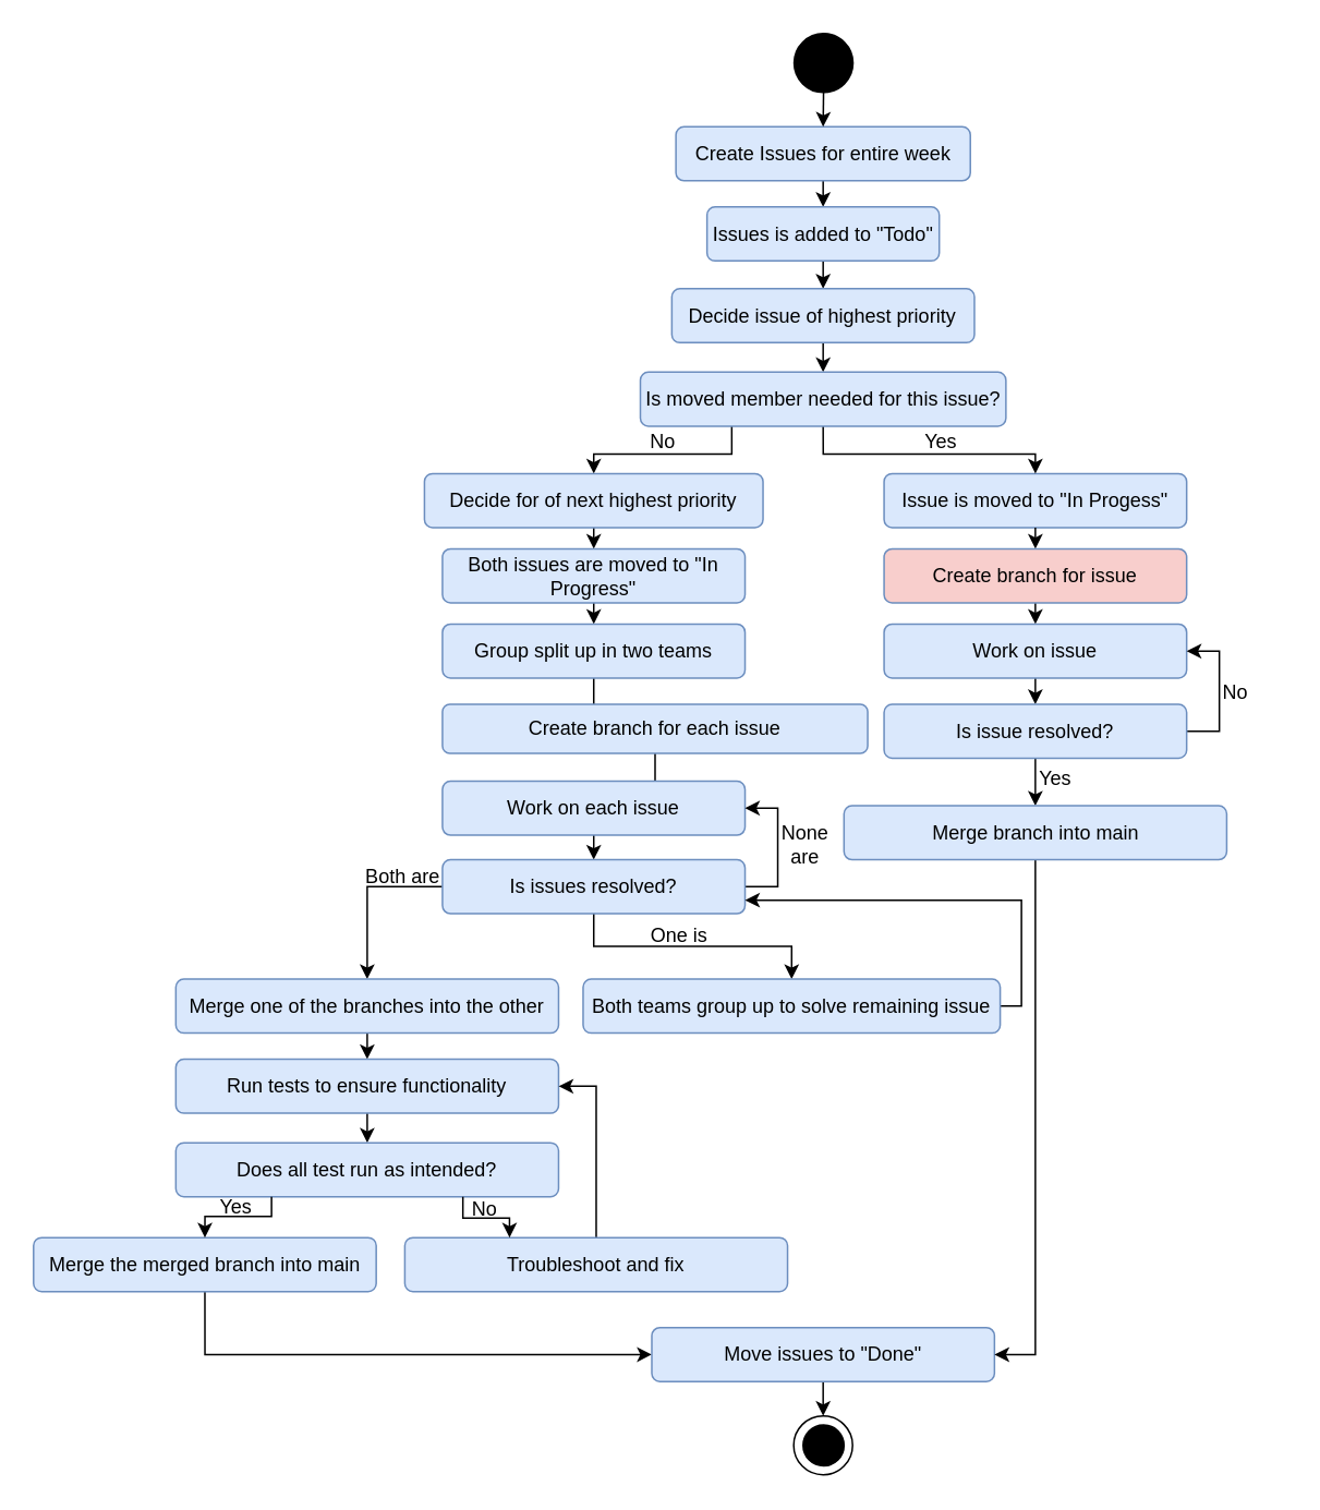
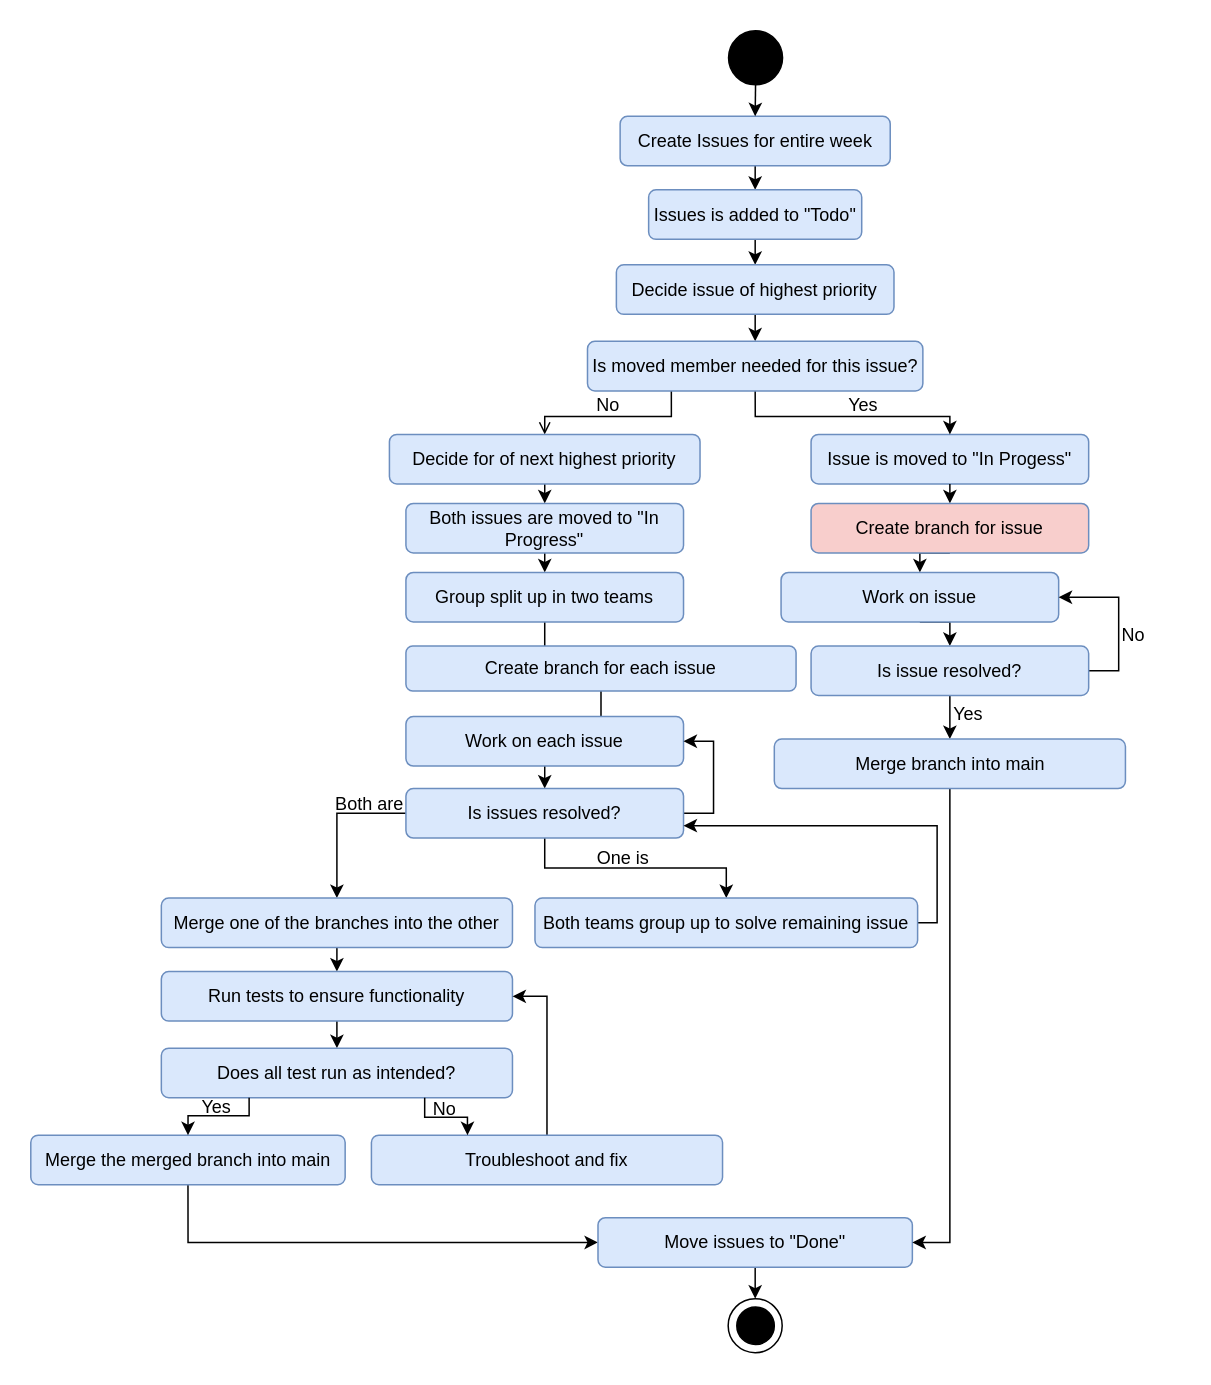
  <mxCell id="0" />
  <mxCell id="1" parent="0" />
  <mxCell id="2" style="edgeStyle=orthogonalEdgeStyle;rounded=0;orthogonalLoop=1;jettySize=auto;html=1;exitX=0.5;exitY=1;exitDx=0;exitDy=0;entryX=0.5;entryY=0;entryDx=0;entryDy=0;" parent="1" source="3" target="5" edge="1"><mxGeometry relative="1" as="geometry" /></mxCell>
  <mxCell id="3" value="Create Issues for entire week" style="rounded=1;whiteSpace=wrap;html=1;fillColor=#dae8fc;strokeColor=#6c8ebf;" parent="1" vertex="1"><mxGeometry x="412.75" y="77" width="180" height="33" as="geometry" /></mxCell>
  <mxCell id="4" style="edgeStyle=orthogonalEdgeStyle;rounded=0;orthogonalLoop=1;jettySize=auto;html=1;exitX=0.5;exitY=1;exitDx=0;exitDy=0;entryX=0.5;entryY=0;entryDx=0;entryDy=0;" parent="1" source="5" target="7" edge="1"><mxGeometry relative="1" as="geometry" /></mxCell>
  <mxCell id="5" value="Issues is added to &quot;Todo&quot;" style="rounded=1;whiteSpace=wrap;html=1;fillColor=#dae8fc;strokeColor=#6c8ebf;" parent="1" vertex="1"><mxGeometry x="431.75" y="126" width="142" height="33" as="geometry" /></mxCell>
  <mxCell id="6" style="edgeStyle=orthogonalEdgeStyle;rounded=0;orthogonalLoop=1;jettySize=auto;html=1;exitX=0.5;exitY=1;exitDx=0;exitDy=0;entryX=0.5;entryY=0;entryDx=0;entryDy=0;" parent="1" source="7" target="11" edge="1"><mxGeometry relative="1" as="geometry" /></mxCell>
  <mxCell id="7" value="Decide issue of highest priority" style="rounded=1;whiteSpace=wrap;html=1;fillColor=#dae8fc;strokeColor=#6c8ebf;" parent="1" vertex="1"><mxGeometry x="410.25" y="176" width="185" height="33" as="geometry" /></mxCell>
  <mxCell id="8" value="Issue is moved to &quot;In Progess&quot;" style="rounded=1;whiteSpace=wrap;html=1;fillColor=#dae8fc;strokeColor=#6c8ebf;" parent="1" vertex="1"><mxGeometry x="540" y="289" width="185" height="33" as="geometry" /></mxCell>
- <mxCell id="9" style="edgeStyle=orthogonalEdgeStyle;rounded=0;orthogonalLoop=1;jettySize=auto;html=1;exitX=0.25;exitY=1;exitDx=0;exitDy=0;entryX=0.5;entryY=0;entryDx=0;entryDy=0;" parent="1" source="11" target="13" edge="1"><mxGeometry relative="1" as="geometry"><Array as="points"><mxPoint x="447" y="277" /><mxPoint x="363" y="277" /><mxPoint x="363" y="289" /></Array></mxGeometry></mxCell>
+ <mxCell id="9" style="edgeStyle=orthogonalEdgeStyle;rounded=0;orthogonalLoop=1;jettySize=auto;html=1;exitX=0.25;exitY=1;exitDx=0;exitDy=0;entryX=0.5;entryY=0;entryDx=0;entryDy=0;endArrow=open;" parent="1" source="11" target="13" edge="1"><mxGeometry relative="1" as="geometry"><Array as="points"><mxPoint x="447" y="277" /><mxPoint x="363" y="277" /><mxPoint x="363" y="289" /></Array></mxGeometry></mxCell>
  <mxCell id="10" style="edgeStyle=orthogonalEdgeStyle;rounded=0;orthogonalLoop=1;jettySize=auto;html=1;exitX=0.5;exitY=1;exitDx=0;exitDy=0;entryX=0.5;entryY=0;entryDx=0;entryDy=0;" parent="1" source="11" target="8" edge="1"><mxGeometry relative="1" as="geometry"><Array as="points"><mxPoint x="503" y="277" /><mxPoint x="633" y="277" /></Array></mxGeometry></mxCell>
  <mxCell id="11" value="Is moved member needed for this issue?" style="rounded=1;whiteSpace=wrap;html=1;fillColor=#dae8fc;strokeColor=#6c8ebf;" parent="1" vertex="1"><mxGeometry x="391" y="227" width="223.5" height="33" as="geometry" /></mxCell>
  <mxCell id="12" style="edgeStyle=orthogonalEdgeStyle;rounded=0;orthogonalLoop=1;jettySize=auto;html=1;exitX=0.5;exitY=1;exitDx=0;exitDy=0;entryX=0.5;entryY=0;entryDx=0;entryDy=0;" parent="1" source="13" target="15" edge="1"><mxGeometry relative="1" as="geometry" /></mxCell>
  <mxCell id="13" value="Decide for of next highest priority" style="rounded=1;whiteSpace=wrap;html=1;fillColor=#dae8fc;strokeColor=#6c8ebf;" parent="1" vertex="1"><mxGeometry x="259" y="289" width="207" height="33" as="geometry" /></mxCell>
  <mxCell id="14" style="edgeStyle=orthogonalEdgeStyle;rounded=0;orthogonalLoop=1;jettySize=auto;html=1;exitX=0.5;exitY=1;exitDx=0;exitDy=0;entryX=0.5;entryY=0;entryDx=0;entryDy=0;" parent="1" source="15" target="17" edge="1"><mxGeometry relative="1" as="geometry" /></mxCell>
  <mxCell id="15" value="Both issues are moved to &quot;In Progress&quot;" style="rounded=1;whiteSpace=wrap;html=1;fillColor=#dae8fc;strokeColor=#6c8ebf;" parent="1" vertex="1"><mxGeometry x="270" y="335" width="185" height="33" as="geometry" /></mxCell>
  <mxCell id="16" style="edgeStyle=orthogonalEdgeStyle;rounded=0;orthogonalLoop=1;jettySize=auto;html=1;exitX=0.5;exitY=1;exitDx=0;exitDy=0;entryX=0.5;entryY=0;entryDx=0;entryDy=0;" parent="1" source="17" target="19" edge="1"><mxGeometry relative="1" as="geometry" /></mxCell>
  <mxCell id="17" value="Group split up in two teams" style="rounded=1;whiteSpace=wrap;html=1;fillColor=#dae8fc;strokeColor=#6c8ebf;" parent="1" vertex="1"><mxGeometry x="270" y="381" width="185" height="33" as="geometry" /></mxCell>
  <mxCell id="18" style="edgeStyle=orthogonalEdgeStyle;rounded=0;orthogonalLoop=1;jettySize=auto;html=1;exitX=0.5;exitY=1;exitDx=0;exitDy=0;entryX=0.5;entryY=0;entryDx=0;entryDy=0;" parent="1" source="19" target="21" edge="1"><mxGeometry relative="1" as="geometry" /></mxCell>
  <mxCell id="19" value="Create branch for each issue" style="rounded=1;whiteSpace=wrap;html=1;fillColor=#dae8fc;strokeColor=#6c8ebf;" parent="1" vertex="1"><mxGeometry x="270" y="430" width="260" height="30" as="geometry" /></mxCell>
  <mxCell id="20" style="edgeStyle=orthogonalEdgeStyle;rounded=0;orthogonalLoop=1;jettySize=auto;html=1;exitX=0.5;exitY=1;exitDx=0;exitDy=0;entryX=0.5;entryY=0;entryDx=0;entryDy=0;" parent="1" source="21" target="25" edge="1"><mxGeometry relative="1" as="geometry" /></mxCell>
  <mxCell id="21" value="Work on each issue" style="rounded=1;whiteSpace=wrap;html=1;fillColor=#dae8fc;strokeColor=#6c8ebf;" parent="1" vertex="1"><mxGeometry x="270" y="477" width="185" height="33" as="geometry" /></mxCell>
  <mxCell id="22" style="edgeStyle=orthogonalEdgeStyle;rounded=0;orthogonalLoop=1;jettySize=auto;html=1;exitX=0;exitY=0.5;exitDx=0;exitDy=0;entryX=0.5;entryY=0;entryDx=0;entryDy=0;" parent="1" source="25" target="27" edge="1"><mxGeometry relative="1" as="geometry" /></mxCell>
  <mxCell id="23" style="edgeStyle=orthogonalEdgeStyle;rounded=0;orthogonalLoop=1;jettySize=auto;html=1;exitX=0.5;exitY=1;exitDx=0;exitDy=0;entryX=0.5;entryY=0;entryDx=0;entryDy=0;" parent="1" source="25" target="43" edge="1"><mxGeometry relative="1" as="geometry"><mxPoint x="498.5" y="626" as="sourcePoint" /></mxGeometry></mxCell>
  <mxCell id="24" style="edgeStyle=orthogonalEdgeStyle;rounded=0;orthogonalLoop=1;jettySize=auto;html=1;exitX=1;exitY=0.5;exitDx=0;exitDy=0;entryX=1;entryY=0.5;entryDx=0;entryDy=0;" parent="1" source="25" target="21" edge="1"><mxGeometry relative="1" as="geometry" /></mxCell>
  <mxCell id="25" value="Is issues resolved?" style="rounded=1;whiteSpace=wrap;html=1;fillColor=#dae8fc;strokeColor=#6c8ebf;" parent="1" vertex="1"><mxGeometry x="270" y="525" width="185" height="33" as="geometry" /></mxCell>
  <mxCell id="26" style="edgeStyle=orthogonalEdgeStyle;rounded=0;orthogonalLoop=1;jettySize=auto;html=1;exitX=0.5;exitY=1;exitDx=0;exitDy=0;entryX=0.5;entryY=0;entryDx=0;entryDy=0;" parent="1" source="27" target="31" edge="1"><mxGeometry relative="1" as="geometry" /></mxCell>
  <mxCell id="27" value="Merge one of the branches into the other" style="rounded=1;whiteSpace=wrap;html=1;fillColor=#dae8fc;strokeColor=#6c8ebf;" parent="1" vertex="1"><mxGeometry x="107" y="598" width="234" height="33" as="geometry" /></mxCell>
  <mxCell id="28" style="edgeStyle=orthogonalEdgeStyle;rounded=0;orthogonalLoop=1;jettySize=auto;html=1;exitX=0.5;exitY=1;exitDx=0;exitDy=0;entryX=0;entryY=0.5;entryDx=0;entryDy=0;" parent="1" source="29" target="36" edge="1"><mxGeometry relative="1" as="geometry" /></mxCell>
  <mxCell id="29" value="Merge the merged branch into main" style="rounded=1;whiteSpace=wrap;html=1;fillColor=#dae8fc;strokeColor=#6c8ebf;" parent="1" vertex="1"><mxGeometry x="20" y="756" width="209.5" height="33" as="geometry" /></mxCell>
  <mxCell id="30" style="edgeStyle=orthogonalEdgeStyle;rounded=0;orthogonalLoop=1;jettySize=auto;html=1;exitX=0.5;exitY=1;exitDx=0;exitDy=0;entryX=0.5;entryY=0;entryDx=0;entryDy=0;" parent="1" source="31" target="32" edge="1"><mxGeometry relative="1" as="geometry" /></mxCell>
  <mxCell id="31" value="Run tests to ensure functionality" style="rounded=1;whiteSpace=wrap;html=1;fillColor=#dae8fc;strokeColor=#6c8ebf;" parent="1" vertex="1"><mxGeometry x="107" y="647" width="234" height="33" as="geometry" /></mxCell>
  <mxCell id="32" value="Does all test run as intended?" style="rounded=1;whiteSpace=wrap;html=1;fillColor=#dae8fc;strokeColor=#6c8ebf;" parent="1" vertex="1"><mxGeometry x="107" y="698" width="234" height="33" as="geometry" /></mxCell>
  <mxCell id="33" style="edgeStyle=orthogonalEdgeStyle;rounded=0;orthogonalLoop=1;jettySize=auto;html=1;exitX=0.5;exitY=0;exitDx=0;exitDy=0;entryX=1;entryY=0.5;entryDx=0;entryDy=0;" parent="1" source="34" target="31" edge="1"><mxGeometry relative="1" as="geometry" /></mxCell>
  <mxCell id="34" value="Troubleshoot and fix" style="rounded=1;whiteSpace=wrap;html=1;fillColor=#dae8fc;strokeColor=#6c8ebf;" parent="1" vertex="1"><mxGeometry x="247" y="756" width="234" height="33" as="geometry" /></mxCell>
  <mxCell id="35" style="edgeStyle=orthogonalEdgeStyle;rounded=0;orthogonalLoop=1;jettySize=auto;html=1;exitX=0.5;exitY=1;exitDx=0;exitDy=0;entryX=0.5;entryY=0;entryDx=0;entryDy=0;" parent="1" source="36" target="60" edge="1"><mxGeometry relative="1" as="geometry" /></mxCell>
  <mxCell id="36" value="Move issues to &quot;Done&quot;" style="rounded=1;whiteSpace=wrap;html=1;fillColor=#dae8fc;strokeColor=#6c8ebf;" parent="1" vertex="1"><mxGeometry x="398" y="811" width="209.5" height="33" as="geometry" /></mxCell>
  <mxCell id="37" value="Both are" style="text;html=1;align=center;verticalAlign=middle;whiteSpace=wrap;rounded=0;" parent="1" vertex="1"><mxGeometry x="216" y="521" width="60" height="30" as="geometry" /></mxCell>
  <mxCell id="38" value="No" style="text;html=1;align=center;verticalAlign=middle;whiteSpace=wrap;rounded=0;" parent="1" vertex="1"><mxGeometry x="266" y="724" width="60" height="30" as="geometry" /></mxCell>
  <mxCell id="39" style="edgeStyle=orthogonalEdgeStyle;rounded=0;orthogonalLoop=1;jettySize=auto;html=1;exitX=0.75;exitY=1;exitDx=0;exitDy=0;" parent="1" source="32" edge="1"><mxGeometry relative="1" as="geometry"><mxPoint x="311" y="756" as="targetPoint" /><Array as="points"><mxPoint x="283" y="744" /><mxPoint x="311" y="744" /></Array></mxGeometry></mxCell>
  <mxCell id="40" style="edgeStyle=orthogonalEdgeStyle;rounded=0;orthogonalLoop=1;jettySize=auto;html=1;exitX=0.25;exitY=1;exitDx=0;exitDy=0;entryX=0.5;entryY=0;entryDx=0;entryDy=0;" parent="1" source="32" target="29" edge="1"><mxGeometry relative="1" as="geometry"><mxPoint x="166" y="765" as="targetPoint" /><Array as="points"><mxPoint x="165" y="743" /><mxPoint x="125" y="743" /></Array></mxGeometry></mxCell>
  <mxCell id="41" value="Yes" style="text;html=1;align=center;verticalAlign=middle;whiteSpace=wrap;rounded=0;" parent="1" vertex="1"><mxGeometry x="114" y="723" width="60" height="30" as="geometry" /></mxCell>
  <mxCell id="42" style="edgeStyle=orthogonalEdgeStyle;rounded=0;orthogonalLoop=1;jettySize=auto;html=1;exitX=1;exitY=0.5;exitDx=0;exitDy=0;entryX=1;entryY=0.75;entryDx=0;entryDy=0;" parent="1" source="43" target="25" edge="1"><mxGeometry relative="1" as="geometry"><Array as="points"><mxPoint x="624" y="614" /><mxPoint x="624" y="550" /></Array></mxGeometry></mxCell>
  <mxCell id="43" value="Both teams group up to solve remaining issue" style="rounded=1;whiteSpace=wrap;html=1;fillColor=#dae8fc;strokeColor=#6c8ebf;" parent="1" vertex="1"><mxGeometry x="356" y="598" width="255" height="33" as="geometry" /></mxCell>
  <mxCell id="44" value="One is" style="text;html=1;align=center;verticalAlign=middle;whiteSpace=wrap;rounded=0;" parent="1" vertex="1"><mxGeometry x="385" y="557" width="60" height="30" as="geometry" /></mxCell>
- <mxCell id="45" value="None are" style="text;html=1;align=center;verticalAlign=middle;whiteSpace=wrap;rounded=0;" parent="1" vertex="1"><mxGeometry x="472" y="501" width="40.25" height="30" as="geometry" /></mxCell>
  <mxCell id="46" value="No" style="text;html=1;align=center;verticalAlign=middle;whiteSpace=wrap;rounded=0;" parent="1" vertex="1"><mxGeometry x="375" y="255" width="60" height="30" as="geometry" /></mxCell>
  <mxCell id="47" value="Yes" style="text;html=1;align=center;verticalAlign=middle;whiteSpace=wrap;rounded=0;" parent="1" vertex="1"><mxGeometry x="545" y="255" width="60" height="30" as="geometry" /></mxCell>
  <mxCell id="48" style="edgeStyle=orthogonalEdgeStyle;rounded=0;orthogonalLoop=1;jettySize=auto;html=1;exitX=0.5;exitY=1;exitDx=0;exitDy=0;entryX=0.5;entryY=0;entryDx=0;entryDy=0;" parent="1" source="8" target="50" edge="1"><mxGeometry relative="1" as="geometry"><mxPoint x="633" y="322" as="sourcePoint" /></mxGeometry></mxCell>
  <mxCell id="49" style="edgeStyle=orthogonalEdgeStyle;rounded=0;orthogonalLoop=1;jettySize=auto;html=1;exitX=0.5;exitY=1;exitDx=0;exitDy=0;entryX=0.5;entryY=0;entryDx=0;entryDy=0;" parent="1" source="50" target="52" edge="1"><mxGeometry relative="1" as="geometry" /></mxCell>
  <mxCell id="50" value="Create branch for issue" style="rounded=1;whiteSpace=wrap;html=1;fillColor=#f8cecc;strokeColor=#6c8ebf;" parent="1" vertex="1"><mxGeometry x="540" y="335" width="185" height="33" as="geometry" /></mxCell>
  <mxCell id="51" style="edgeStyle=orthogonalEdgeStyle;rounded=0;orthogonalLoop=1;jettySize=auto;html=1;exitX=0.5;exitY=1;exitDx=0;exitDy=0;entryX=0.5;entryY=0;entryDx=0;entryDy=0;" parent="1" source="52" target="55" edge="1"><mxGeometry relative="1" as="geometry" /></mxCell>
- <mxCell id="52" value="Work on issue" style="rounded=1;whiteSpace=wrap;html=1;fillColor=#dae8fc;strokeColor=#6c8ebf;" parent="1" vertex="1"><mxGeometry x="540" y="381" width="185" height="33" as="geometry" /></mxCell>
+ <mxCell id="52" value="Work on issue" style="rounded=1;whiteSpace=wrap;html=1;fillColor=#dae8fc;strokeColor=#6c8ebf;" parent="1" vertex="1"><mxGeometry x="520" y="381" width="185" height="33" as="geometry" /></mxCell>
  <mxCell id="53" style="edgeStyle=orthogonalEdgeStyle;rounded=0;orthogonalLoop=1;jettySize=auto;html=1;exitX=0.5;exitY=1;exitDx=0;exitDy=0;entryX=0.5;entryY=0;entryDx=0;entryDy=0;" parent="1" source="55" target="57" edge="1"><mxGeometry relative="1" as="geometry" /></mxCell>
  <mxCell id="54" style="edgeStyle=orthogonalEdgeStyle;rounded=0;orthogonalLoop=1;jettySize=auto;html=1;exitX=1;exitY=0.5;exitDx=0;exitDy=0;entryX=1;entryY=0.5;entryDx=0;entryDy=0;" parent="1" source="55" target="52" edge="1"><mxGeometry relative="1" as="geometry" /></mxCell>
  <mxCell id="55" value="Is issue resolved?" style="rounded=1;whiteSpace=wrap;html=1;fillColor=#dae8fc;strokeColor=#6c8ebf;" parent="1" vertex="1"><mxGeometry x="540" y="430" width="185" height="33" as="geometry" /></mxCell>
  <mxCell id="56" style="edgeStyle=orthogonalEdgeStyle;rounded=0;orthogonalLoop=1;jettySize=auto;html=1;exitX=0.5;exitY=1;exitDx=0;exitDy=0;entryX=1;entryY=0.5;entryDx=0;entryDy=0;" parent="1" source="57" target="36" edge="1"><mxGeometry relative="1" as="geometry"><mxPoint x="867" y="617" as="targetPoint" /></mxGeometry></mxCell>
  <mxCell id="57" value="Merge branch into main" style="rounded=1;whiteSpace=wrap;html=1;fillColor=#dae8fc;strokeColor=#6c8ebf;" parent="1" vertex="1"><mxGeometry x="515.5" y="492" width="234" height="33" as="geometry" /></mxCell>
  <mxCell id="58" value="No" style="text;html=1;align=center;verticalAlign=middle;whiteSpace=wrap;rounded=0;" parent="1" vertex="1"><mxGeometry x="725" y="408" width="60" height="30" as="geometry" /></mxCell>
  <mxCell id="59" value="Yes" style="text;html=1;align=center;verticalAlign=middle;whiteSpace=wrap;rounded=0;" parent="1" vertex="1"><mxGeometry x="614.5" y="461" width="60" height="30" as="geometry" /></mxCell>
  <mxCell id="60" value="" style="ellipse;whiteSpace=wrap;html=1;aspect=fixed;" parent="1" vertex="1"><mxGeometry x="484.75" y="865" width="36" height="36" as="geometry" /></mxCell>
  <mxCell id="61" value="" style="ellipse;whiteSpace=wrap;html=1;aspect=fixed;fillColor=#000000;" parent="1" vertex="1"><mxGeometry x="490.5" y="870.5" width="25" height="25" as="geometry" /></mxCell>
  <mxCell id="62" style="edgeStyle=orthogonalEdgeStyle;rounded=0;orthogonalLoop=1;jettySize=auto;html=1;exitX=0.5;exitY=1;exitDx=0;exitDy=0;entryX=0.5;entryY=0;entryDx=0;entryDy=0;" parent="1" source="63" target="3" edge="1"><mxGeometry relative="1" as="geometry" /></mxCell>
  <mxCell id="63" value="" style="ellipse;whiteSpace=wrap;html=1;aspect=fixed;fillColor=#000000;" parent="1" vertex="1"><mxGeometry x="485" y="20" width="36" height="36" as="geometry" /></mxCell>
